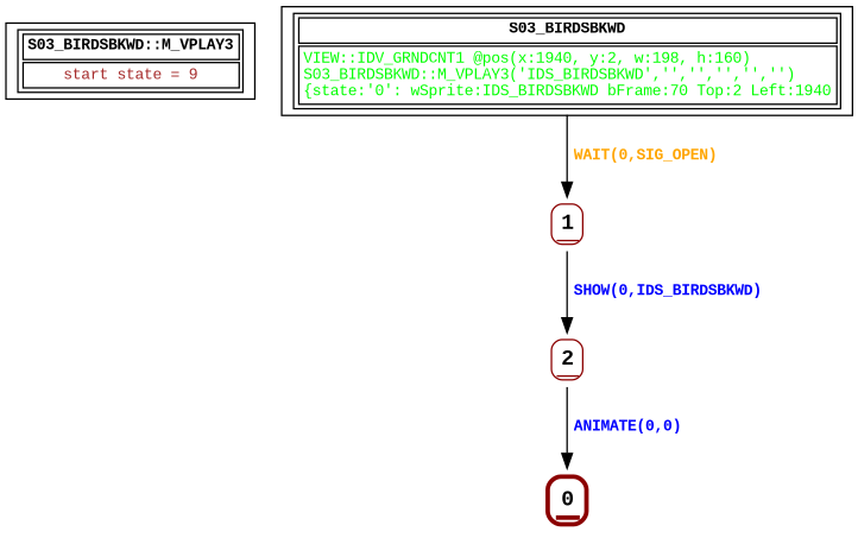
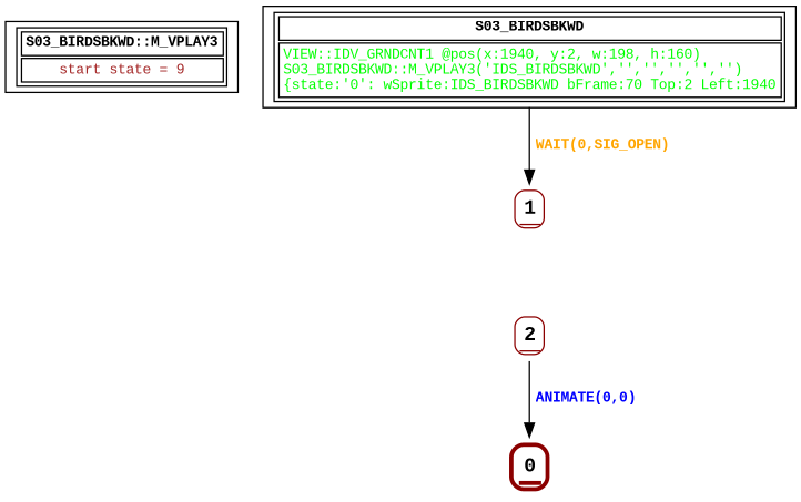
  digraph {
    fontname="Courier New"
    node [fontname="Courier New" fontsize=14 shape=none]
    edge [fontcolor=blue fontname="Courier New" fontsize=10]
    n1 [fontsize=10 label=< <table border="1"><tr><td><b>S03_BIRDSBKWD::M_VPLAY3<br align="left"/></b></td></tr> <tr><td><font point-size="10" color ="brown">start state = 9<br align="left"/></font></td></tr></table>> shape=record]
    n2 [label=< <table border="3" color="darkred" style="rounded"><tr><td sides="b"><b>0<br align="left"/></b></td></tr> </table>>]
    n3 [label=< <table border="1" color="darkred" style="rounded"><tr><td sides="b"><b>1<br align="left"/></b></td></tr> </table>>]
    n4 [label=< <table border="1" color="darkred" style="rounded"><tr><td sides="b"><b>2<br align="left"/></b></td></tr> </table>>]
    n5 [fontsize=10 label=< <table border="1"><tr><td><b>S03_BIRDSBKWD<br align="left"/></b></td></tr> <tr><td><font point-size="10" color ="green">VIEW::IDV_GRNDCNT1 @pos(x:1940, y:2, w:198, h:160)<br align="left"/>S03_BIRDSBKWD::M_VPLAY3(&apos;IDS_BIRDSBKWD&apos;,&apos;&apos;,&apos;&apos;,&apos;&apos;,&apos;&apos;,&apos;&apos;)<br align="left"/>			&#123;state:&apos;0&apos;: wSprite:IDS_BIRDSBKWD bFrame:70 Top:2 Left:1940<br align="left"/></font></td></tr></table>> shape=record]
-   n3 -> n4 [label=< <table border="0"><tr><td><b>SHOW(0,IDS_BIRDSBKWD)<br align="left"/></b></td></tr> </table>>]
    n4 -> n2 [label=< <table border="0"><tr><td><b>ANIMATE(0,0)<br align="left"/></b></td></tr> </table>>]
    n5 -> n3 [fontcolor=orange label=< <table border="0"><tr><td><b>WAIT(0,SIG_OPEN)<br align="left"/></b></td></tr> </table>>]
  }
